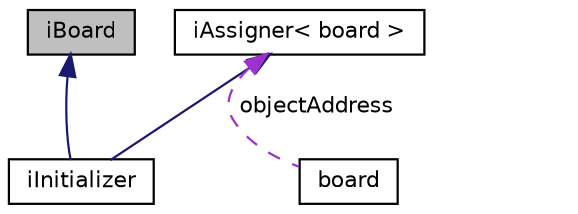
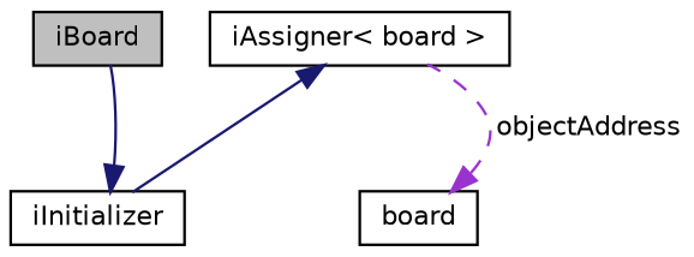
  digraph {
    node [color=black fillcolor=white fontname=Helvetica fontsize=10 shape=record style=filled]
    edge [color=midnightblue dir=back fontname=Helvetica fontsize=10 labelfontname=Helvetica labelfontsize=10 style=solid]
    n1 [fillcolor=grey75 fontcolor=black height=0.2 label=iBoard width=0.4]
    n2 [height=0.2 label=iInitializer width=0.4]
    n3 [height=0.2 label="iAssigner\< board \>" width=0.4]
    n4 [height=0.2 label=board width=0.4]
-   n1 -> n2
+   n2 -> n1
    n3 -> n2
-   n3 -> n4 [color=darkorchid3 label=" objectAddress" style=dashed]
+   n4 -> n3 [color=darkorchid3 label=" objectAddress" style=dashed]
  }
